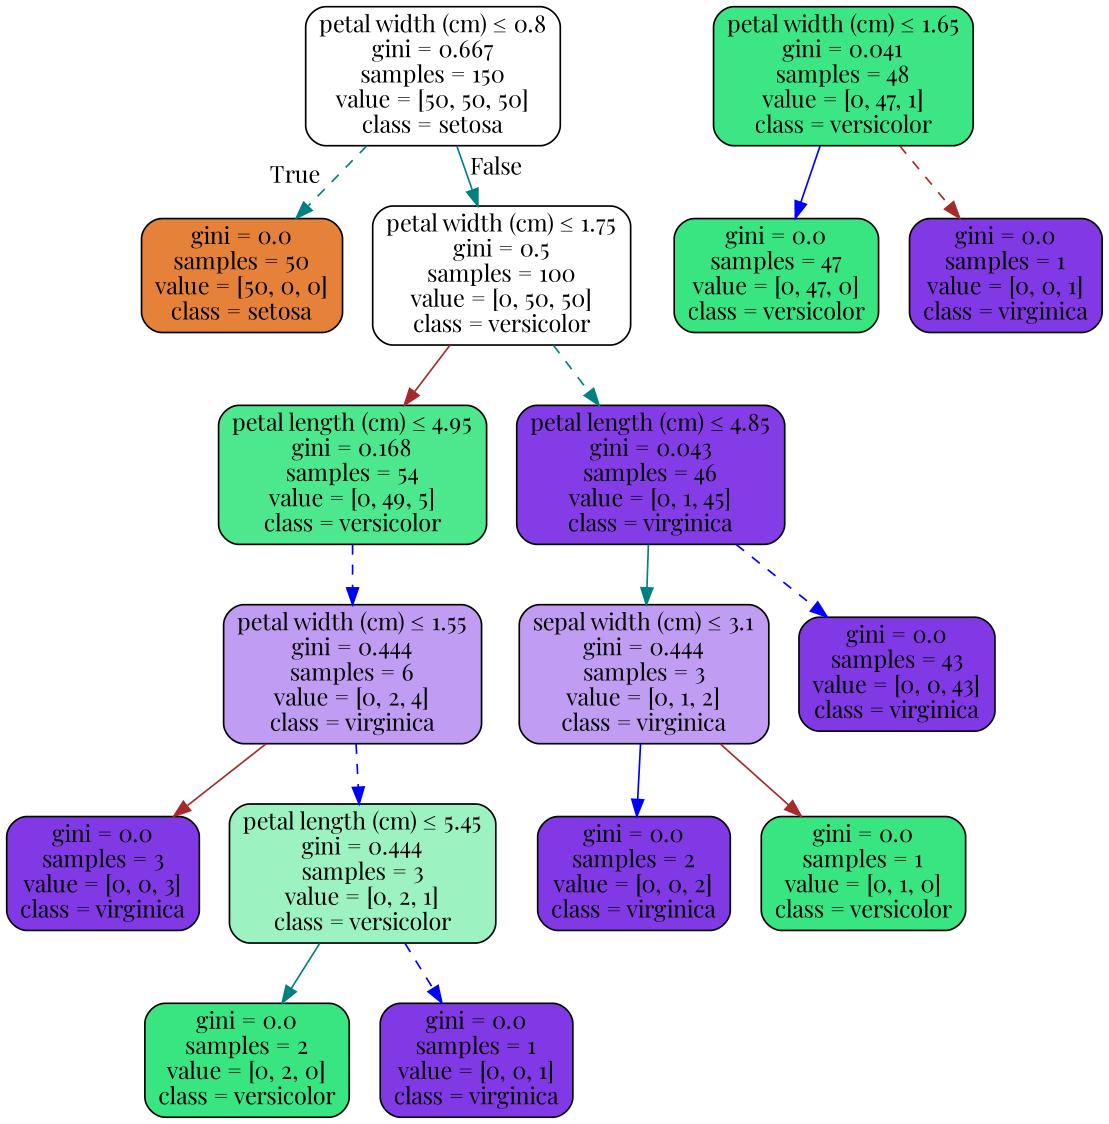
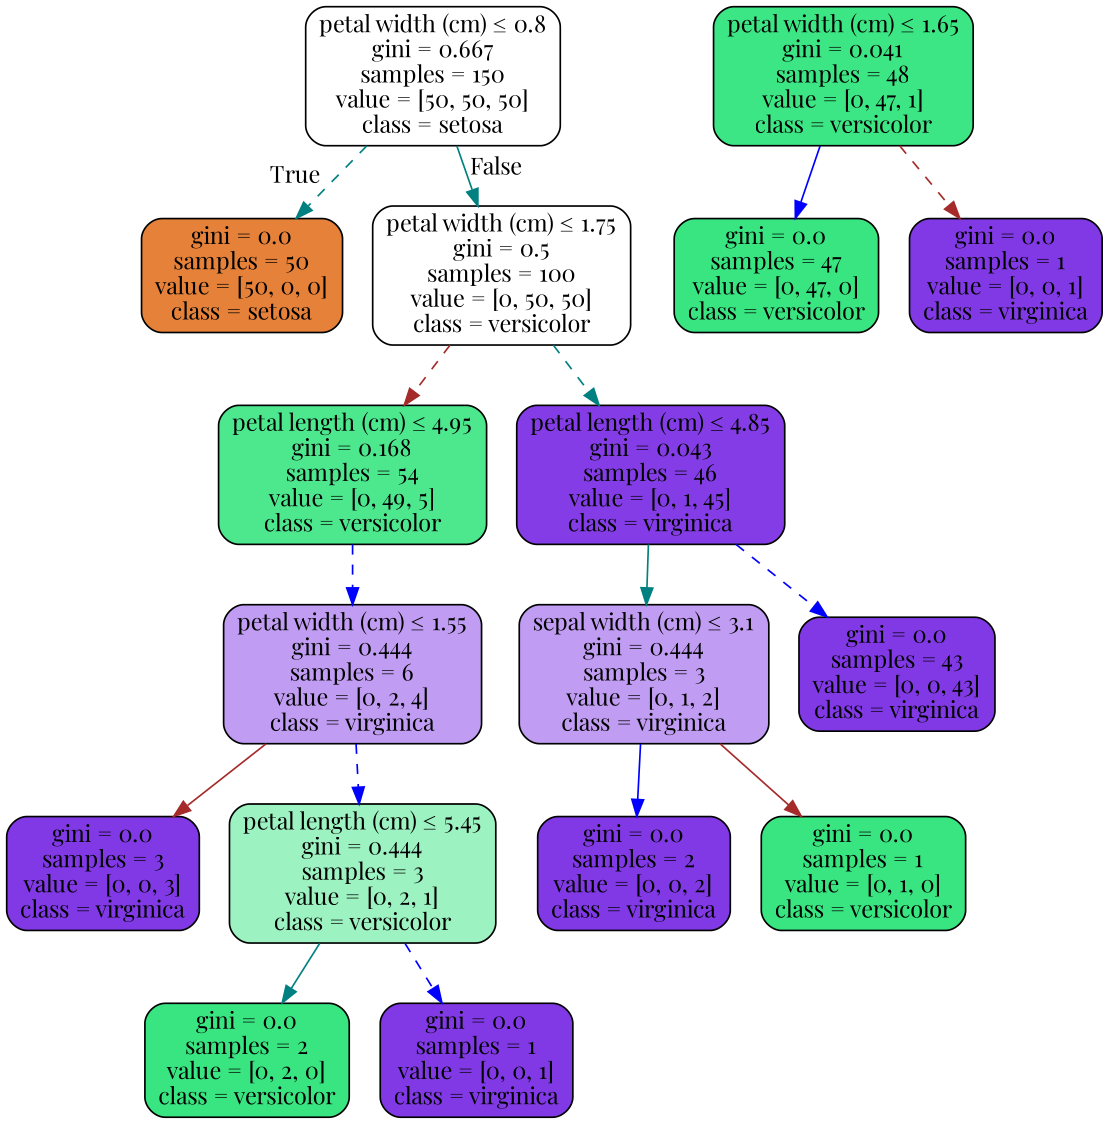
  digraph {
    fontname="Playfair Display"
    node [color=black fillcolor="#8139e5" fontname="Playfair Display" shape=box style="filled, rounded"]
    edge [color=blue fontname="Playfair Display" style=solid]
    n1 [fillcolor="#ffffff" label=<petal width (cm) &le; 0.8<br/>gini = 0.667<br/>samples = 150<br/>value = [50, 50, 50]<br/>class = setosa>]
    n2 [fillcolor="#e58139" label=<gini = 0.0<br/>samples = 50<br/>value = [50, 0, 0]<br/>class = setosa>]
    n3 [fillcolor="#ffffff" label=<petal width (cm) &le; 1.75<br/>gini = 0.5<br/>samples = 100<br/>value = [0, 50, 50]<br/>class = versicolor>]
    n4 [fillcolor="#4de88e" label=<petal length (cm) &le; 4.95<br/>gini = 0.168<br/>samples = 54<br/>value = [0, 49, 5]<br/>class = versicolor>]
    n5 [fillcolor="#843de6" label=<petal length (cm) &le; 4.85<br/>gini = 0.043<br/>samples = 46<br/>value = [0, 1, 45]<br/>class = virginica>]
    n6 [fillcolor="#c09cf2" label=<petal width (cm) &le; 1.55<br/>gini = 0.444<br/>samples = 6<br/>value = [0, 2, 4]<br/>class = virginica>]
    n7 [fillcolor="#c09cf2" label=<sepal width (cm) &le; 3.1<br/>gini = 0.444<br/>samples = 3<br/>value = [0, 1, 2]<br/>class = virginica>]
    n8 [label=<gini = 0.0<br/>samples = 43<br/>value = [0, 0, 43]<br/>class = virginica>]
    n9 [fillcolor="#3de684" label=<petal width (cm) &le; 1.65<br/>gini = 0.041<br/>samples = 48<br/>value = [0, 47, 1]<br/>class = versicolor>]
    n10 [fillcolor="#39e581" label=<gini = 0.0<br/>samples = 47<br/>value = [0, 47, 0]<br/>class = versicolor>]
    n11 [label=<gini = 0.0<br/>samples = 1<br/>value = [0, 0, 1]<br/>class = virginica>]
    n12 [label=<gini = 0.0<br/>samples = 3<br/>value = [0, 0, 3]<br/>class = virginica>]
    n13 [fillcolor="#9cf2c0" label=<petal length (cm) &le; 5.45<br/>gini = 0.444<br/>samples = 3<br/>value = [0, 2, 1]<br/>class = versicolor>]
    n14 [fillcolor="#39e581" label=<gini = 0.0<br/>samples = 2<br/>value = [0, 2, 0]<br/>class = versicolor>]
    n15 [label=<gini = 0.0<br/>samples = 1<br/>value = [0, 0, 1]<br/>class = virginica>]
    n16 [label=<gini = 0.0<br/>samples = 2<br/>value = [0, 0, 2]<br/>class = virginica>]
    n17 [fillcolor="#39e581" label=<gini = 0.0<br/>samples = 1<br/>value = [0, 1, 0]<br/>class = versicolor>]
    n1 -> n2 [color=teal headlabel=True labelangle=45 labeldistance=2.5 style=dashed]
    n1 -> n3 [color=teal headlabel=False labelangle=-45 labeldistance=2.5]
-   n3 -> n4 [color=brown]
+   n3 -> n4 [color=brown style=dashed]
    n3 -> n5 [color=teal style=dashed]
    n4 -> n6 [style=dashed]
    n5 -> n7 [color=teal]
    n5 -> n8 [style=dashed]
    n6 -> n12 [color=brown]
    n6 -> n13 [style=dashed]
    n7 -> n16
    n7 -> n17 [color=brown]
    n9 -> n10
    n9 -> n11 [color=brown style=dashed]
    n13 -> n14 [color=teal]
    n13 -> n15 [style=dashed]
  }
